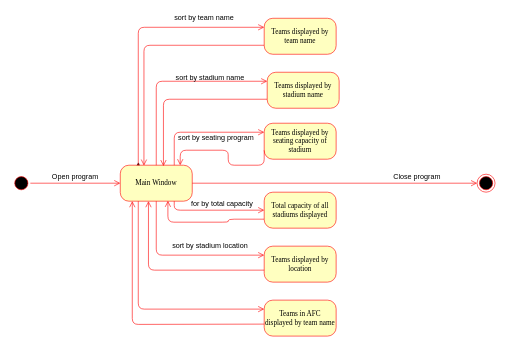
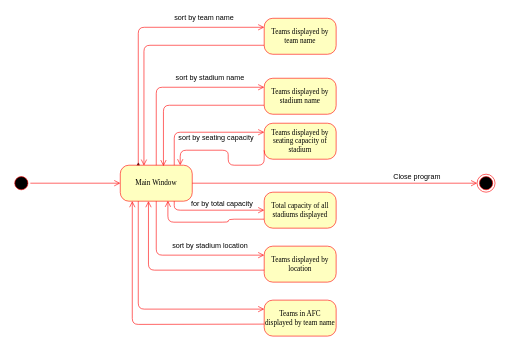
  <mxCell id="0" />
  <mxCell id="1" parent="0" />
  <mxCell id="2" value="" style="ellipse;html=1;shape=startState;fillColor=#000000;strokeColor=#ff0000;rounded=1;shadow=0;comic=0;labelBackgroundColor=none;fontFamily=Verdana;fontSize=12;fontColor=#000000;align=center;direction=south;" parent="1" vertex="1"><mxGeometry x="20" y="290" width="30" height="30" as="geometry" /></mxCell>
  <mxCell id="3" style="edgeStyle=orthogonalEdgeStyle;rounded=0;orthogonalLoop=1;jettySize=auto;html=1;exitX=0.25;exitY=0;exitDx=0;exitDy=0;" edge="1" parent="1" source="4"><mxGeometry relative="1" as="geometry"><mxPoint x="230.333" y="270" as="targetPoint" /></mxGeometry></mxCell>
  <mxCell id="4" value="&lt;div&gt;Main Window&lt;/div&gt;" style="rounded=1;whiteSpace=wrap;html=1;arcSize=24;fillColor=#ffffc0;strokeColor=#ff0000;shadow=0;comic=0;labelBackgroundColor=none;fontFamily=Verdana;fontSize=12;fontColor=#000000;align=center;" parent="1" vertex="1"><mxGeometry x="200" y="275" width="120" height="60" as="geometry" /></mxCell>
  <mxCell id="5" style="edgeStyle=orthogonalEdgeStyle;html=1;labelBackgroundColor=none;endArrow=open;endSize=8;strokeColor=#ff0000;fontFamily=Verdana;fontSize=12;align=left;" parent="1" source="2" target="4" edge="1"><mxGeometry relative="1" as="geometry" /></mxCell>
  <mxCell id="6" value="" style="ellipse;html=1;shape=endState;fillColor=#000000;strokeColor=#ff0000;" vertex="1" parent="1"><mxGeometry x="795" y="290" width="30" height="30" as="geometry" /></mxCell>
- <mxCell id="7" value="Open program" style="text;html=1;strokeColor=none;fillColor=none;align=center;verticalAlign=middle;whiteSpace=wrap;rounded=0;" vertex="1" parent="1"><mxGeometry x="80" y="285" width="90" height="20" as="geometry" /></mxCell>
  <mxCell id="8" value="Teams displayed by team name" style="rounded=1;whiteSpace=wrap;html=1;arcSize=24;fillColor=#ffffc0;strokeColor=#ff0000;shadow=0;comic=0;labelBackgroundColor=none;fontFamily=Verdana;fontSize=12;fontColor=#000000;align=center;" vertex="1" parent="1"><mxGeometry x="440" y="30" width="120" height="60" as="geometry" /></mxCell>
- <mxCell id="9" value="Teams displayed by stadium name" style="rounded=1;whiteSpace=wrap;html=1;arcSize=24;fillColor=#ffffc0;strokeColor=#ff0000;shadow=0;comic=0;labelBackgroundColor=none;fontFamily=Verdana;fontSize=12;fontColor=#000000;align=center;" vertex="1" parent="1"><mxGeometry x="445" y="120" width="120" height="60" as="geometry" /></mxCell>
+ <mxCell id="9" value="Teams displayed by stadium name" style="rounded=1;whiteSpace=wrap;html=1;arcSize=24;fillColor=#ffffc0;strokeColor=#ff0000;shadow=0;comic=0;labelBackgroundColor=none;fontFamily=Verdana;fontSize=12;fontColor=#000000;align=center;" vertex="1" parent="1"><mxGeometry x="440" y="130" width="120" height="60" as="geometry" /></mxCell>
  <mxCell id="10" value="Teams displayed by seating capacity of stadium" style="rounded=1;whiteSpace=wrap;html=1;arcSize=24;fillColor=#ffffc0;strokeColor=#ff0000;shadow=0;comic=0;labelBackgroundColor=none;fontFamily=Verdana;fontSize=12;fontColor=#000000;align=center;" vertex="1" parent="1"><mxGeometry x="440" y="205" width="120" height="60" as="geometry" /></mxCell>
  <mxCell id="11" value="Total capacity of all stadiums displayed" style="rounded=1;whiteSpace=wrap;html=1;arcSize=24;fillColor=#ffffc0;strokeColor=#ff0000;shadow=0;comic=0;labelBackgroundColor=none;fontFamily=Verdana;fontSize=12;fontColor=#000000;align=center;" vertex="1" parent="1"><mxGeometry x="440" y="320" width="120" height="60" as="geometry" /></mxCell>
  <mxCell id="12" value="Teams displayed by location" style="rounded=1;whiteSpace=wrap;html=1;arcSize=24;fillColor=#ffffc0;strokeColor=#ff0000;shadow=0;comic=0;labelBackgroundColor=none;fontFamily=Verdana;fontSize=12;fontColor=#000000;align=center;" vertex="1" parent="1"><mxGeometry x="440" y="410" width="120" height="60" as="geometry" /></mxCell>
  <mxCell id="13" value="Teams in AFC displayed by team name" style="rounded=1;whiteSpace=wrap;html=1;arcSize=24;fillColor=#ffffc0;strokeColor=#ff0000;shadow=0;comic=0;labelBackgroundColor=none;fontFamily=Verdana;fontSize=12;fontColor=#000000;align=center;" vertex="1" parent="1"><mxGeometry x="440" y="500" width="120" height="60" as="geometry" /></mxCell>
  <mxCell id="14" style="edgeStyle=orthogonalEdgeStyle;html=1;labelBackgroundColor=none;endArrow=open;endSize=8;strokeColor=#ff0000;fontFamily=Verdana;fontSize=12;align=left;exitX=0.25;exitY=0;exitDx=0;exitDy=0;entryX=0;entryY=0.25;entryDx=0;entryDy=0;" edge="1" parent="1" source="4" target="8"><mxGeometry relative="1" as="geometry"><mxPoint x="230" y="240" as="sourcePoint" /><mxPoint x="380" y="50" as="targetPoint" /></mxGeometry></mxCell>
  <mxCell id="15" style="edgeStyle=orthogonalEdgeStyle;html=1;labelBackgroundColor=none;endArrow=open;endSize=8;strokeColor=#ff0000;fontFamily=Verdana;fontSize=12;align=left;exitX=0.5;exitY=0;exitDx=0;exitDy=0;entryX=0;entryY=0.25;entryDx=0;entryDy=0;" edge="1" parent="1" source="4" target="9"><mxGeometry relative="1" as="geometry"><mxPoint x="310" y="120" as="sourcePoint" /><mxPoint x="535.48" y="-110.66" as="targetPoint" /></mxGeometry></mxCell>
  <mxCell id="16" style="edgeStyle=orthogonalEdgeStyle;html=1;labelBackgroundColor=none;endArrow=open;endSize=8;strokeColor=#ff0000;fontFamily=Verdana;fontSize=12;align=left;exitX=0.75;exitY=0;exitDx=0;exitDy=0;entryX=0;entryY=0.25;entryDx=0;entryDy=0;" edge="1" parent="1" source="4" target="10"><mxGeometry relative="1" as="geometry"><mxPoint x="300" y="220" as="sourcePoint" /><mxPoint x="510" y="90" as="targetPoint" /></mxGeometry></mxCell>
  <mxCell id="17" style="edgeStyle=orthogonalEdgeStyle;html=1;labelBackgroundColor=none;endArrow=open;endSize=8;strokeColor=#ff0000;fontFamily=Verdana;fontSize=12;align=left;exitX=0.75;exitY=1;exitDx=0;exitDy=0;entryX=0;entryY=0.5;entryDx=0;entryDy=0;" edge="1" parent="1" source="4" target="11"><mxGeometry relative="1" as="geometry"><mxPoint x="360" y="310" as="sourcePoint" /><mxPoint x="430" y="335" as="targetPoint" /><Array as="points"><mxPoint x="290" y="350" /></Array></mxGeometry></mxCell>
  <mxCell id="18" style="edgeStyle=orthogonalEdgeStyle;html=1;labelBackgroundColor=none;endArrow=open;endSize=8;strokeColor=#ff0000;fontFamily=Verdana;fontSize=12;align=left;exitX=0.5;exitY=1;exitDx=0;exitDy=0;entryX=0;entryY=0.25;entryDx=0;entryDy=0;" edge="1" parent="1" source="4" target="12"><mxGeometry relative="1" as="geometry"><mxPoint x="230" y="410" as="sourcePoint" /><mxPoint x="440" y="280" as="targetPoint" /></mxGeometry></mxCell>
  <mxCell id="19" style="edgeStyle=orthogonalEdgeStyle;html=1;labelBackgroundColor=none;endArrow=open;endSize=8;strokeColor=#ff0000;fontFamily=Verdana;fontSize=12;align=left;exitX=0.25;exitY=1;exitDx=0;exitDy=0;entryX=0;entryY=0.25;entryDx=0;entryDy=0;" edge="1" parent="1" source="4" target="13"><mxGeometry relative="1" as="geometry"><mxPoint x="150" y="390" as="sourcePoint" /><mxPoint x="360" y="260" as="targetPoint" /></mxGeometry></mxCell>
  <mxCell id="20" style="edgeStyle=orthogonalEdgeStyle;html=1;labelBackgroundColor=none;endArrow=open;endSize=8;strokeColor=#ff0000;fontFamily=Verdana;fontSize=12;align=left;exitX=0;exitY=0.75;exitDx=0;exitDy=0;entryX=0.329;entryY=0.011;entryDx=0;entryDy=0;entryPerimeter=0;" edge="1" parent="1" source="8" target="4"><mxGeometry relative="1" as="geometry"><mxPoint x="350" y="80" as="sourcePoint" /><mxPoint x="250" y="140" as="targetPoint" /></mxGeometry></mxCell>
  <mxCell id="21" style="edgeStyle=orthogonalEdgeStyle;html=1;labelBackgroundColor=none;endArrow=open;endSize=8;strokeColor=#ff0000;fontFamily=Verdana;fontSize=12;align=left;exitX=0;exitY=0.75;exitDx=0;exitDy=0;entryX=0.6;entryY=0.025;entryDx=0;entryDy=0;entryPerimeter=0;" edge="1" parent="1" source="9" target="4"><mxGeometry relative="1" as="geometry"><mxPoint x="320" y="180" as="sourcePoint" /><mxPoint x="530" y="50" as="targetPoint" /></mxGeometry></mxCell>
  <mxCell id="22" style="edgeStyle=orthogonalEdgeStyle;html=1;labelBackgroundColor=none;endArrow=open;endSize=8;strokeColor=#ff0000;fontFamily=Verdana;fontSize=12;align=left;exitX=0;exitY=0.75;exitDx=0;exitDy=0;entryX=0.833;entryY=0;entryDx=0;entryDy=0;entryPerimeter=0;" edge="1" parent="1" source="10" target="4"><mxGeometry relative="1" as="geometry"><mxPoint x="340" y="220" as="sourcePoint" /><mxPoint x="550" y="90" as="targetPoint" /><Array as="points"><mxPoint x="380" y="275" /><mxPoint x="380" y="250" /><mxPoint x="300" y="250" /></Array></mxGeometry></mxCell>
  <mxCell id="23" style="edgeStyle=orthogonalEdgeStyle;html=1;labelBackgroundColor=none;endArrow=open;endSize=8;strokeColor=#ff0000;fontFamily=Verdana;fontSize=12;align=left;exitX=0;exitY=0.75;exitDx=0;exitDy=0;entryX=0.662;entryY=0.99;entryDx=0;entryDy=0;entryPerimeter=0;" edge="1" parent="1" source="11" target="4"><mxGeometry relative="1" as="geometry"><mxPoint x="340" y="390" as="sourcePoint" /><mxPoint x="280" y="360" as="targetPoint" /><Array as="points"><mxPoint x="380" y="365" /><mxPoint x="380" y="370" /><mxPoint x="279" y="370" /></Array></mxGeometry></mxCell>
  <mxCell id="24" style="edgeStyle=orthogonalEdgeStyle;html=1;labelBackgroundColor=none;endArrow=open;endSize=8;strokeColor=#ff0000;fontFamily=Verdana;fontSize=12;align=left;" edge="1" parent="1"><mxGeometry relative="1" as="geometry"><mxPoint x="440" y="450" as="sourcePoint" /><mxPoint x="247" y="335" as="targetPoint" /><Array as="points"><mxPoint x="247" y="450" /></Array></mxGeometry></mxCell>
  <mxCell id="25" style="edgeStyle=orthogonalEdgeStyle;html=1;labelBackgroundColor=none;endArrow=open;endSize=8;strokeColor=#ff0000;fontFamily=Verdana;fontSize=12;align=left;entryX=0.167;entryY=1;entryDx=0;entryDy=0;entryPerimeter=0;" edge="1" parent="1" target="4"><mxGeometry relative="1" as="geometry"><mxPoint x="440" y="540" as="sourcePoint" /><mxPoint x="220" y="340" as="targetPoint" /></mxGeometry></mxCell>
  <mxCell id="26" style="edgeStyle=orthogonalEdgeStyle;html=1;labelBackgroundColor=none;endArrow=open;endSize=8;strokeColor=#ff0000;fontFamily=Verdana;fontSize=12;align=left;exitX=1;exitY=0.5;exitDx=0;exitDy=0;entryX=0;entryY=0.5;entryDx=0;entryDy=0;" edge="1" parent="1" source="4" target="6"><mxGeometry relative="1" as="geometry"><mxPoint x="350" y="290" as="sourcePoint" /><mxPoint x="560" y="160" as="targetPoint" /></mxGeometry></mxCell>
  <mxCell id="27" value="&lt;div&gt;Close program&lt;/div&gt;" style="text;html=1;strokeColor=none;fillColor=none;align=center;verticalAlign=middle;whiteSpace=wrap;rounded=0;" vertex="1" parent="1"><mxGeometry x="650" y="285" width="90" height="20" as="geometry" /></mxCell>
  <mxCell id="28" value="sort by team name" style="text;html=1;strokeColor=none;fillColor=none;align=center;verticalAlign=middle;whiteSpace=wrap;rounded=0;" vertex="1" parent="1"><mxGeometry x="270" y="20" width="140" height="20" as="geometry" /></mxCell>
  <mxCell id="29" value="sort by stadium name" style="text;html=1;strokeColor=none;fillColor=none;align=center;verticalAlign=middle;whiteSpace=wrap;rounded=0;" vertex="1" parent="1"><mxGeometry x="280" y="120" width="140" height="20" as="geometry" /></mxCell>
- <mxCell id="30" value="sort by seating program" style="text;html=1;strokeColor=none;fillColor=none;align=center;verticalAlign=middle;whiteSpace=wrap;rounded=0;" vertex="1" parent="1"><mxGeometry x="290" y="220" width="140" height="20" as="geometry" /></mxCell>
+ <mxCell id="30" value="sort by seating capacity" style="text;html=1;strokeColor=none;fillColor=none;align=center;verticalAlign=middle;whiteSpace=wrap;rounded=0;" vertex="1" parent="1"><mxGeometry x="290" y="220" width="140" height="20" as="geometry" /></mxCell>
  <mxCell id="31" value="for by total capacity" style="text;html=1;strokeColor=none;fillColor=none;align=center;verticalAlign=middle;whiteSpace=wrap;rounded=0;" vertex="1" parent="1"><mxGeometry x="300" y="330" width="140" height="20" as="geometry" /></mxCell>
  <mxCell id="32" value="sort by stadium location" style="text;html=1;strokeColor=none;fillColor=none;align=center;verticalAlign=middle;whiteSpace=wrap;rounded=0;" vertex="1" parent="1"><mxGeometry x="280" y="400" width="140" height="20" as="geometry" /></mxCell>
